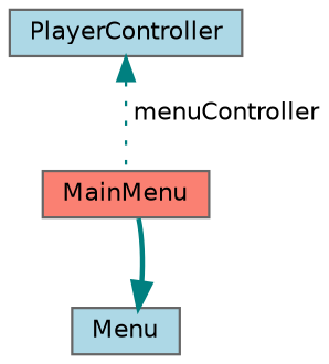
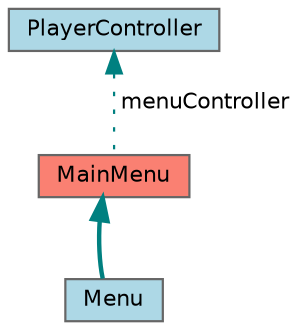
  digraph {
    node [color=gray40 fillcolor=lightblue fontname=Helvetica fontsize=10 shape=box style=filled]
    edge [color=teal dir=back fontname=Helvetica fontsize=10 labelfontname=Helvetica labelfontsize=10]
    n1 [fillcolor=salmon fontcolor=black height=0.2 label=MainMenu width=0.4]
    n2 [height=0.2 label=Menu width=0.4]
    n3 [height=0.2 label=PlayerController width=0.4]
-   n2 -> n1 [style=bold]
+   n1 -> n2 [style=bold]
    n3 -> n1 [label=" menuController" style=dotted]
  }
